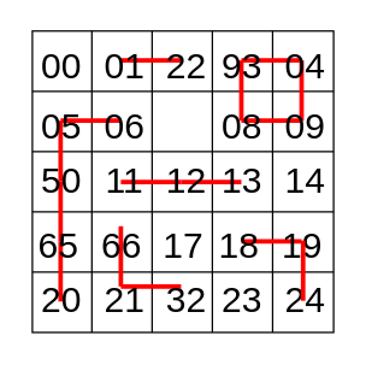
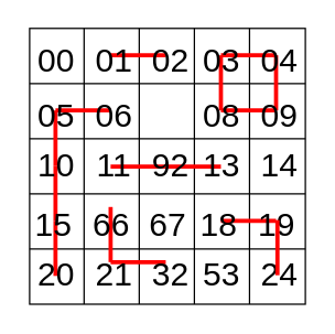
  <mxCell id="0" />
  <mxCell id="1" parent="0" />
  <mxCell id="2" value="" style="whiteSpace=wrap;html=1;aspect=fixed;fillColor=none;strokeColor=#000000;" parent="1" vertex="1"><mxGeometry x="21" y="20" width="200" height="200" as="geometry" /></mxCell>
  <mxCell id="3" value="" style="endArrow=none;html=1;strokeColor=#000000;" parent="1" edge="1"><mxGeometry width="50" height="50" relative="1" as="geometry"><mxPoint x="60.5" y="220" as="sourcePoint" /><mxPoint x="60.5" y="20" as="targetPoint" /></mxGeometry></mxCell>
  <mxCell id="4" value="" style="endArrow=none;html=1;strokeColor=#000000;" parent="1" edge="1"><mxGeometry width="50" height="50" relative="1" as="geometry"><mxPoint x="100.5" y="220" as="sourcePoint" /><mxPoint x="100.5" y="20" as="targetPoint" /></mxGeometry></mxCell>
  <mxCell id="5" value="" style="endArrow=none;html=1;strokeColor=#000000;" parent="1" edge="1"><mxGeometry width="50" height="50" relative="1" as="geometry"><mxPoint x="140.5" y="220" as="sourcePoint" /><mxPoint x="140.5" y="20" as="targetPoint" /></mxGeometry></mxCell>
  <mxCell id="6" value="" style="endArrow=none;html=1;strokeColor=#000000;" parent="1" edge="1"><mxGeometry width="50" height="50" relative="1" as="geometry"><mxPoint x="180.5" y="220" as="sourcePoint" /><mxPoint x="180.5" y="20" as="targetPoint" /></mxGeometry></mxCell>
  <mxCell id="7" value="" style="endArrow=none;html=1;strokeColor=#000000;" parent="1" edge="1"><mxGeometry width="50" height="50" relative="1" as="geometry"><mxPoint x="21" y="60" as="sourcePoint" /><mxPoint x="221" y="60" as="targetPoint" /></mxGeometry></mxCell>
  <mxCell id="8" value="" style="endArrow=none;html=1;strokeColor=#000000;" parent="1" edge="1"><mxGeometry width="50" height="50" relative="1" as="geometry"><mxPoint x="21" y="100" as="sourcePoint" /><mxPoint x="221" y="100" as="targetPoint" /></mxGeometry></mxCell>
  <mxCell id="9" value="" style="endArrow=none;html=1;strokeColor=#000000;" parent="1" edge="1"><mxGeometry width="50" height="50" relative="1" as="geometry"><mxPoint x="21" y="140" as="sourcePoint" /><mxPoint x="221" y="140" as="targetPoint" /></mxGeometry></mxCell>
  <mxCell id="10" value="" style="endArrow=none;html=1;strokeColor=#000000;" parent="1" edge="1"><mxGeometry width="50" height="50" relative="1" as="geometry"><mxPoint x="21" y="180" as="sourcePoint" /><mxPoint x="221" y="180" as="targetPoint" /></mxGeometry></mxCell>
  <mxCell id="11" value="" style="endArrow=none;html=1;strokeColor=#FF0000;fontSize=24;fontColor=#000000;strokeWidth=3;" parent="1" edge="1"><mxGeometry width="50" height="50" relative="1" as="geometry"><mxPoint x="39.75" y="199.5" as="sourcePoint" /><mxPoint x="39.75" y="159.5" as="targetPoint" /></mxGeometry></mxCell>
  <mxCell id="12" value="" style="endArrow=none;html=1;strokeColor=#FF0000;fontSize=24;fontColor=#000000;strokeWidth=3;" parent="1" edge="1"><mxGeometry width="50" height="50" relative="1" as="geometry"><mxPoint x="39.75" y="159.5" as="sourcePoint" /><mxPoint x="39.75" y="119.5" as="targetPoint" /></mxGeometry></mxCell>
  <mxCell id="13" value="" style="endArrow=none;html=1;strokeColor=#FF0000;fontSize=24;fontColor=#000000;strokeWidth=3;" parent="1" edge="1"><mxGeometry width="50" height="50" relative="1" as="geometry"><mxPoint x="39.75" y="119.5" as="sourcePoint" /><mxPoint x="39.75" y="79.5" as="targetPoint" /></mxGeometry></mxCell>
  <mxCell id="14" value="" style="endArrow=none;html=1;strokeColor=#FF0000;fontSize=24;fontColor=#000000;strokeWidth=3;" parent="1" edge="1"><mxGeometry width="50" height="50" relative="1" as="geometry"><mxPoint x="79.75" y="79.5" as="sourcePoint" /><mxPoint x="39.75" y="79.5" as="targetPoint" /></mxGeometry></mxCell>
  <mxCell id="15" value="" style="endArrow=none;html=1;strokeColor=#FF0000;fontSize=24;fontColor=#000000;strokeWidth=3;" parent="1" edge="1"><mxGeometry width="50" height="50" relative="1" as="geometry"><mxPoint x="119.75" y="39.5" as="sourcePoint" /><mxPoint x="79.75" y="39.5" as="targetPoint" /></mxGeometry></mxCell>
  <mxCell id="16" value="" style="endArrow=none;html=1;strokeColor=#FF0000;fontSize=24;fontColor=#000000;strokeWidth=3;" parent="1" edge="1"><mxGeometry width="50" height="50" relative="1" as="geometry"><mxPoint x="199.75" y="39.5" as="sourcePoint" /><mxPoint x="159.75" y="39.5" as="targetPoint" /></mxGeometry></mxCell>
  <mxCell id="17" value="" style="endArrow=none;html=1;strokeColor=#FF0000;fontSize=24;fontColor=#000000;strokeWidth=3;" parent="1" edge="1"><mxGeometry width="50" height="50" relative="1" as="geometry"><mxPoint x="199.75" y="79.5" as="sourcePoint" /><mxPoint x="159.75" y="79.5" as="targetPoint" /></mxGeometry></mxCell>
  <mxCell id="18" value="" style="endArrow=none;html=1;strokeColor=#FF0000;fontSize=24;fontColor=#000000;strokeWidth=3;" parent="1" edge="1"><mxGeometry width="50" height="50" relative="1" as="geometry"><mxPoint x="159.75" y="79.5" as="sourcePoint" /><mxPoint x="159.75" y="39.5" as="targetPoint" /></mxGeometry></mxCell>
  <mxCell id="19" value="" style="endArrow=none;html=1;strokeColor=#FF0000;fontSize=24;fontColor=#000000;strokeWidth=3;" parent="1" edge="1"><mxGeometry width="50" height="50" relative="1" as="geometry"><mxPoint x="199.75" y="79.5" as="sourcePoint" /><mxPoint x="199.75" y="39.5" as="targetPoint" /></mxGeometry></mxCell>
  <mxCell id="20" value="" style="endArrow=none;html=1;strokeColor=#FF0000;fontSize=24;fontColor=#000000;strokeWidth=3;" parent="1" edge="1"><mxGeometry width="50" height="50" relative="1" as="geometry"><mxPoint x="119.75" y="120.25" as="sourcePoint" /><mxPoint x="79.75" y="120.25" as="targetPoint" /></mxGeometry></mxCell>
  <mxCell id="21" value="" style="endArrow=none;html=1;strokeColor=#FF0000;fontSize=24;fontColor=#000000;strokeWidth=3;" parent="1" edge="1"><mxGeometry width="50" height="50" relative="1" as="geometry"><mxPoint x="159.75" y="120.25" as="sourcePoint" /><mxPoint x="119.75" y="120.25" as="targetPoint" /></mxGeometry></mxCell>
  <mxCell id="22" value="" style="endArrow=none;html=1;strokeColor=#FF0000;fontSize=24;fontColor=#000000;strokeWidth=3;" parent="1" edge="1"><mxGeometry width="50" height="50" relative="1" as="geometry"><mxPoint x="199.75" y="159.5" as="sourcePoint" /><mxPoint x="159.75" y="159.5" as="targetPoint" /></mxGeometry></mxCell>
  <mxCell id="23" value="" style="endArrow=none;html=1;strokeColor=#FF0000;fontSize=24;fontColor=#000000;strokeWidth=3;" parent="1" edge="1"><mxGeometry width="50" height="50" relative="1" as="geometry"><mxPoint x="119.75" y="189.5" as="sourcePoint" /><mxPoint x="79.75" y="189.5" as="targetPoint" /></mxGeometry></mxCell>
  <mxCell id="24" value="" style="endArrow=none;html=1;strokeColor=#FF0000;fontSize=24;fontColor=#000000;strokeWidth=3;" parent="1" edge="1"><mxGeometry width="50" height="50" relative="1" as="geometry"><mxPoint x="79.75" y="189.5" as="sourcePoint" /><mxPoint x="79.75" y="149.5" as="targetPoint" /></mxGeometry></mxCell>
  <mxCell id="25" value="24" style="text;html=1;strokeColor=none;fillColor=none;align=center;verticalAlign=middle;whiteSpace=wrap;rounded=0;fontColor=#000000;fontSize=24;" parent="1" vertex="1"><mxGeometry x="185" y="183.5" width="35" height="30" as="geometry" /></mxCell>
- <mxCell id="26" value="23" style="text;html=1;strokeColor=none;fillColor=none;align=center;verticalAlign=middle;whiteSpace=wrap;rounded=0;fontColor=#000000;fontSize=24;" parent="1" vertex="1"><mxGeometry x="143" y="183.5" width="35" height="30" as="geometry" /></mxCell>
+ <mxCell id="26" value="53" style="text;html=1;strokeColor=none;fillColor=none;align=center;verticalAlign=middle;whiteSpace=wrap;rounded=0;fontColor=#000000;fontSize=24;" parent="1" vertex="1"><mxGeometry x="143" y="183.5" width="35" height="30" as="geometry" /></mxCell>
  <mxCell id="27" value="32" style="text;html=1;strokeColor=none;fillColor=none;align=center;verticalAlign=middle;whiteSpace=wrap;rounded=0;fontColor=#000000;fontSize=24;" parent="1" vertex="1"><mxGeometry x="106" y="183.5" width="35" height="30" as="geometry" /></mxCell>
  <mxCell id="28" value="21" style="text;html=1;strokeColor=none;fillColor=none;align=center;verticalAlign=middle;whiteSpace=wrap;rounded=0;fontColor=#000000;fontSize=24;" parent="1" vertex="1"><mxGeometry x="65" y="183.5" width="35" height="30" as="geometry" /></mxCell>
  <mxCell id="29" value="20" style="text;html=1;strokeColor=none;fillColor=none;align=center;verticalAlign=middle;whiteSpace=wrap;rounded=0;fontColor=#000000;fontSize=24;" parent="1" vertex="1"><mxGeometry x="23" y="183.5" width="35" height="30" as="geometry" /></mxCell>
  <mxCell id="30" value="19" style="text;html=1;strokeColor=none;fillColor=none;align=center;verticalAlign=middle;whiteSpace=wrap;rounded=0;fontColor=#000000;fontSize=24;" parent="1" vertex="1"><mxGeometry x="182.5" y="147.5" width="35" height="30" as="geometry" /></mxCell>
  <mxCell id="31" value="18" style="text;html=1;strokeColor=none;fillColor=none;align=center;verticalAlign=middle;whiteSpace=wrap;rounded=0;fontColor=#000000;fontSize=24;" parent="1" vertex="1"><mxGeometry x="140.5" y="147.5" width="35" height="30" as="geometry" /></mxCell>
- <mxCell id="32" value="17" style="text;html=1;strokeColor=none;fillColor=none;align=center;verticalAlign=middle;whiteSpace=wrap;rounded=0;fontColor=#000000;fontSize=24;" parent="1" vertex="1"><mxGeometry x="103.5" y="147.5" width="35" height="30" as="geometry" /></mxCell>
+ <mxCell id="32" value="67" style="text;html=1;strokeColor=none;fillColor=none;align=center;verticalAlign=middle;whiteSpace=wrap;rounded=0;fontColor=#000000;fontSize=24;" parent="1" vertex="1"><mxGeometry x="103.5" y="147.5" width="35" height="30" as="geometry" /></mxCell>
  <mxCell id="33" value="66" style="text;html=1;strokeColor=none;fillColor=none;align=center;verticalAlign=middle;whiteSpace=wrap;rounded=0;fontColor=#000000;fontSize=24;" parent="1" vertex="1"><mxGeometry x="62.5" y="147.5" width="35" height="30" as="geometry" /></mxCell>
- <mxCell id="34" value="65" style="text;html=1;strokeColor=none;fillColor=none;align=center;verticalAlign=middle;whiteSpace=wrap;rounded=0;fontColor=#000000;fontSize=24;" parent="1" vertex="1"><mxGeometry x="20.5" y="147.5" width="35" height="30" as="geometry" /></mxCell>
+ <mxCell id="34" value="15" style="text;html=1;strokeColor=none;fillColor=none;align=center;verticalAlign=middle;whiteSpace=wrap;rounded=0;fontColor=#000000;fontSize=24;" parent="1" vertex="1"><mxGeometry x="20.5" y="147.5" width="35" height="30" as="geometry" /></mxCell>
  <mxCell id="35" value="14" style="text;html=1;strokeColor=none;fillColor=none;align=center;verticalAlign=middle;whiteSpace=wrap;rounded=0;fontColor=#000000;fontSize=24;" parent="1" vertex="1"><mxGeometry x="184.5" y="104.5" width="35" height="30" as="geometry" /></mxCell>
  <mxCell id="36" value="13" style="text;html=1;strokeColor=none;fillColor=none;align=center;verticalAlign=middle;whiteSpace=wrap;rounded=0;fontColor=#000000;fontSize=24;" parent="1" vertex="1"><mxGeometry x="142.5" y="104.5" width="35" height="30" as="geometry" /></mxCell>
- <mxCell id="37" value="12" style="text;html=1;strokeColor=none;fillColor=none;align=center;verticalAlign=middle;whiteSpace=wrap;rounded=0;fontColor=#000000;fontSize=24;" parent="1" vertex="1"><mxGeometry x="105.5" y="104.5" width="35" height="30" as="geometry" /></mxCell>
+ <mxCell id="37" value="92" style="text;html=1;strokeColor=none;fillColor=none;align=center;verticalAlign=middle;whiteSpace=wrap;rounded=0;fontColor=#000000;fontSize=24;" parent="1" vertex="1"><mxGeometry x="105.5" y="104.5" width="35" height="30" as="geometry" /></mxCell>
  <mxCell id="38" value="11" style="text;html=1;strokeColor=none;fillColor=none;align=center;verticalAlign=middle;whiteSpace=wrap;rounded=0;fontColor=#000000;fontSize=24;" parent="1" vertex="1"><mxGeometry x="64.5" y="104.5" width="35" height="30" as="geometry" /></mxCell>
- <mxCell id="39" value="50" style="text;html=1;strokeColor=none;fillColor=none;align=center;verticalAlign=middle;whiteSpace=wrap;rounded=0;fontColor=#000000;fontSize=24;" parent="1" vertex="1"><mxGeometry x="22.5" y="104.5" width="35" height="30" as="geometry" /></mxCell>
+ <mxCell id="39" value="10" style="text;html=1;strokeColor=none;fillColor=none;align=center;verticalAlign=middle;whiteSpace=wrap;rounded=0;fontColor=#000000;fontSize=24;" parent="1" vertex="1"><mxGeometry x="22.5" y="104.5" width="35" height="30" as="geometry" /></mxCell>
  <mxCell id="40" value="09" style="text;html=1;strokeColor=none;fillColor=none;align=center;verticalAlign=middle;whiteSpace=wrap;rounded=0;fontColor=#000000;fontSize=24;" parent="1" vertex="1"><mxGeometry x="185" y="68.5" width="35" height="30" as="geometry" /></mxCell>
  <mxCell id="41" value="08" style="text;html=1;strokeColor=none;fillColor=none;align=center;verticalAlign=middle;whiteSpace=wrap;rounded=0;fontColor=#000000;fontSize=24;" parent="1" vertex="1"><mxGeometry x="143" y="68.5" width="35" height="30" as="geometry" /></mxCell>
  <mxCell id="42" value="06" style="text;html=1;strokeColor=none;fillColor=none;align=center;verticalAlign=middle;whiteSpace=wrap;rounded=0;fontColor=#000000;fontSize=24;" parent="1" vertex="1"><mxGeometry x="65" y="68.5" width="35" height="30" as="geometry" /></mxCell>
  <mxCell id="43" value="05" style="text;html=1;strokeColor=none;fillColor=none;align=center;verticalAlign=middle;whiteSpace=wrap;rounded=0;fontColor=#000000;fontSize=24;" parent="1" vertex="1"><mxGeometry x="23" y="68.5" width="35" height="30" as="geometry" /></mxCell>
  <mxCell id="44" value="04" style="text;html=1;strokeColor=none;fillColor=none;align=center;verticalAlign=middle;whiteSpace=wrap;rounded=0;fontColor=#000000;fontSize=24;" parent="1" vertex="1"><mxGeometry x="185" y="28.5" width="35" height="30" as="geometry" /></mxCell>
- <mxCell id="45" value="93" style="text;html=1;strokeColor=none;fillColor=none;align=center;verticalAlign=middle;whiteSpace=wrap;rounded=0;fontColor=#000000;fontSize=24;" parent="1" vertex="1"><mxGeometry x="143" y="28.5" width="35" height="30" as="geometry" /></mxCell>
- <mxCell id="46" value="22" style="text;html=1;strokeColor=none;fillColor=none;align=center;verticalAlign=middle;whiteSpace=wrap;rounded=0;fontColor=#000000;fontSize=24;" parent="1" vertex="1"><mxGeometry x="106" y="28.5" width="35" height="30" as="geometry" /></mxCell>
+ <mxCell id="45" value="03" style="text;html=1;strokeColor=none;fillColor=none;align=center;verticalAlign=middle;whiteSpace=wrap;rounded=0;fontColor=#000000;fontSize=24;" parent="1" vertex="1"><mxGeometry x="143" y="28.5" width="35" height="30" as="geometry" /></mxCell>
+ <mxCell id="46" value="02" style="text;html=1;strokeColor=none;fillColor=none;align=center;verticalAlign=middle;whiteSpace=wrap;rounded=0;fontColor=#000000;fontSize=24;" parent="1" vertex="1"><mxGeometry x="106" y="28.5" width="35" height="30" as="geometry" /></mxCell>
  <mxCell id="47" value="01" style="text;html=1;strokeColor=none;fillColor=none;align=center;verticalAlign=middle;whiteSpace=wrap;rounded=0;fontColor=#000000;fontSize=24;" parent="1" vertex="1"><mxGeometry x="65" y="28.5" width="35" height="30" as="geometry" /></mxCell>
  <mxCell id="48" value="00" style="text;html=1;strokeColor=none;fillColor=none;align=center;verticalAlign=middle;whiteSpace=wrap;rounded=0;fontColor=#000000;fontSize=24;" parent="1" vertex="1"><mxGeometry x="23" y="28.5" width="35" height="30" as="geometry" /></mxCell>
  <mxCell id="49" value="" style="endArrow=none;html=1;strokeColor=#FF0000;fontSize=24;fontColor=#000000;strokeWidth=3;" edge="1" parent="1"><mxGeometry width="50" height="50" relative="1" as="geometry"><mxPoint x="200.75" y="199" as="sourcePoint" /><mxPoint x="200.75" y="159" as="targetPoint" /></mxGeometry></mxCell>
